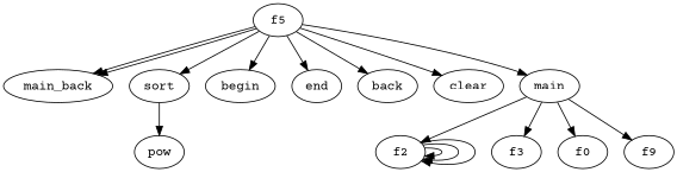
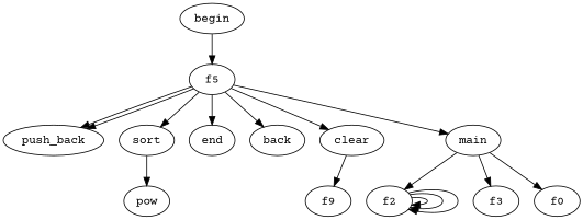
  digraph {
    fontname="Courier Prime"
    node [fontname="Courier Prime"]
    edge [fontname="Courier Prime"]
    f2
    f5
-   push_back [label=main_back]
+   push_back
    sort
    begin
    end
    n7 [label=back]
    clear
    main
    pow
    f3
    n12 [label=f0]
    n13 [label=f9]
    f2 -> f2
    f2 -> f2
    f2 -> f2
    f5 -> push_back
    f5 -> push_back
    f5 -> sort
-   f5 -> begin
+   begin -> f5
    f5 -> end
    f5 -> n7
    f5 -> clear
    f5 -> main
    sort -> pow
    main -> f2
    main -> f3
    main -> n12
-   main -> n13
+   clear -> n13
  }
